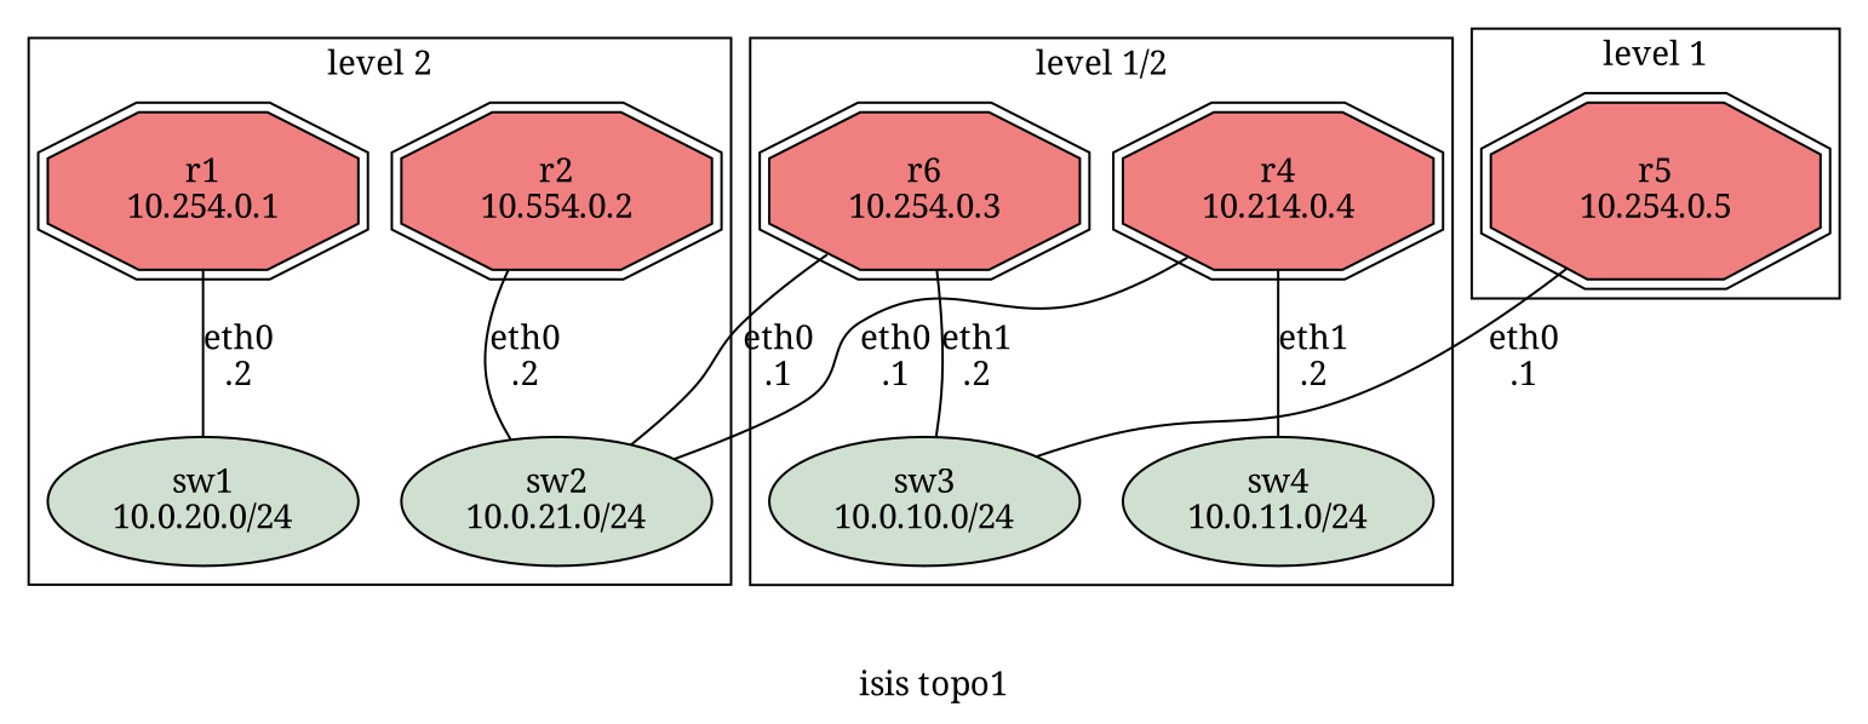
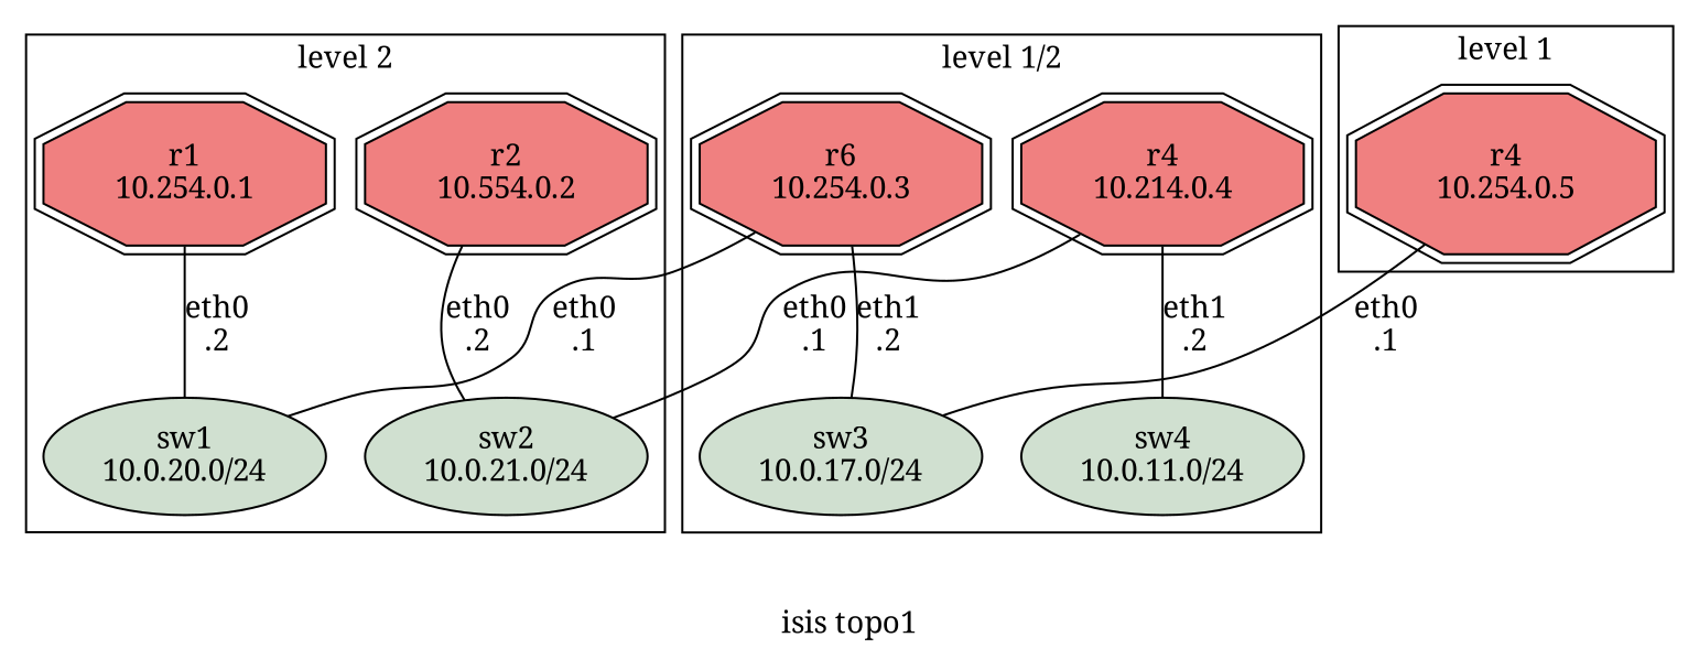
  graph {
    fontname="Noto Serif"
    label="isis topo1"
    node [fillcolor="#f08080" fontname="Noto Serif" shape=doubleoctagon style=filled]
    edge [fontname="Noto Serif"]
    n1 [label="r1\n10.254.0.1"]
    n2 [fillcolor="#d0e0d0" label="sw1\n10.0.20.0/24" shape=oval]
    n3 [label="r2\n10.554.0.2"]
    n4 [fillcolor="#d0e0d0" label="sw2\n10.0.21.0/24" shape=oval]
    n5 [label="r6\n10.254.0.3"]
-   n6 [fillcolor="#d0e0d0" label="sw3\n10.0.10.0/24" shape=oval]
+   n6 [fillcolor="#d0e0d0" label="sw3\n10.0.17.0/24" shape=oval]
    n7 [label="r4\n10.214.0.4"]
    n8 [fillcolor="#d0e0d0" label="sw4\n10.0.11.0/24" shape=oval]
-   n9 [label="r5\n10.254.0.5"]
+   n9 [label="r4\n10.254.0.5"]
    subgraph cluster_1 {
      label="level 2"
      n1
      n2
      n3
      n4
    }
    subgraph cluster_2 {
      label="level 1/2"
      n5
      n6
      n7
      n8
    }
    subgraph cluster_3 {
      label="level 1"
      n9
    }
    n1 -- n2 [label="eth0\n.2"]
    n3 -- n4 [label="eth0\n.2"]
-   n5 -- n4 [label="eth0\n.1"]
+   n5 -- n2 [label="eth0\n.1"]
    n5 -- n6 [label="eth1\n.2"]
    n7 -- n4 [label="eth0\n.1"]
    n7 -- n8 [label="eth1\n.2"]
    n9 -- n6 [label="eth0\n.1"]
  }
